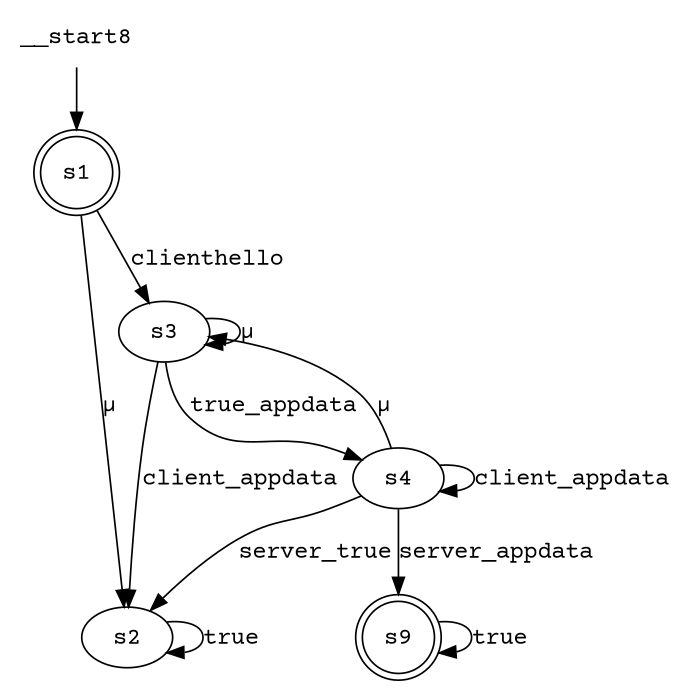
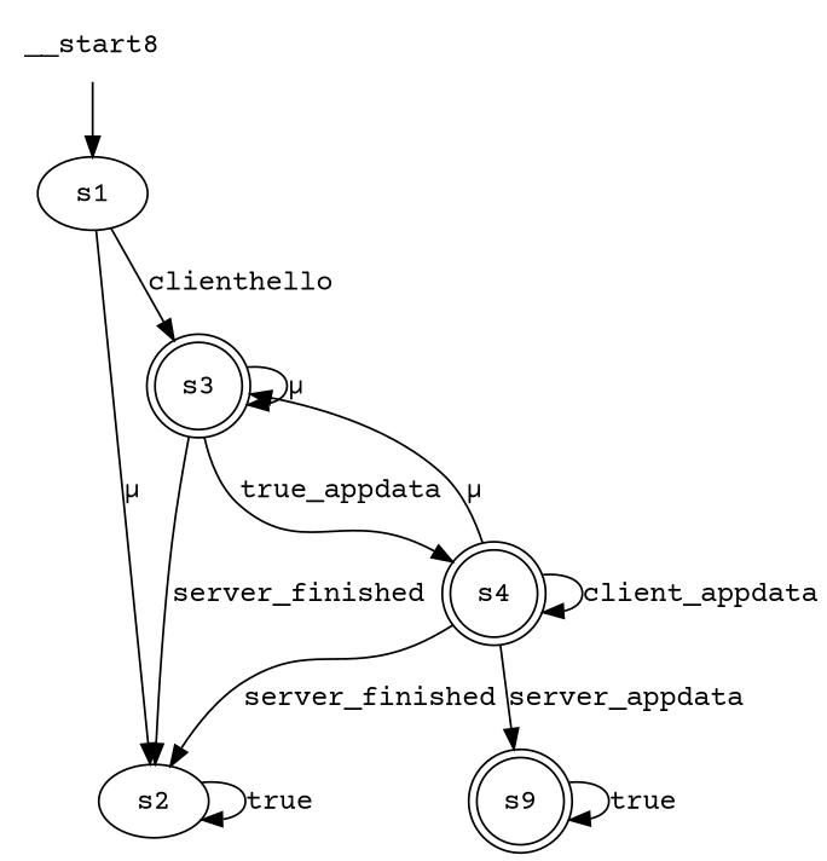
  digraph {
    fontname="Courier Prime"
    node [fontname="Courier Prime"]
    edge [fontname="Courier Prime"]
-   n1 [label=s1 shape=doublecircle]
+   n1 [label=s1]
    n2 [label=s2]
-   n3 [label=s3]
-   n4 [label=s4 shape=ellipse]
+   n3 [label=s3 shape=doublecircle]
+   n4 [label=s4 shape=doublecircle]
    n5 [label=s9 shape=doublecircle]
    n6 [label=__start8 shape=none]
    n1 -> n2 [label="μ"]
    n1 -> n3 [label=clienthello]
    n2 -> n2 [label=true]
-   n3 -> n2 [label=client_appdata]
+   n3 -> n2 [label=server_finished]
    n3 -> n3 [label="μ"]
    n3 -> n4 [label=true_appdata]
-   n4 -> n2 [label=server_true]
+   n4 -> n2 [label=server_finished]
    n4 -> n3 [label="μ"]
    n4 -> n4 [label=client_appdata]
    n4 -> n5 [label=server_appdata]
    n5 -> n5 [label=true]
    n6 -> n1
  }
